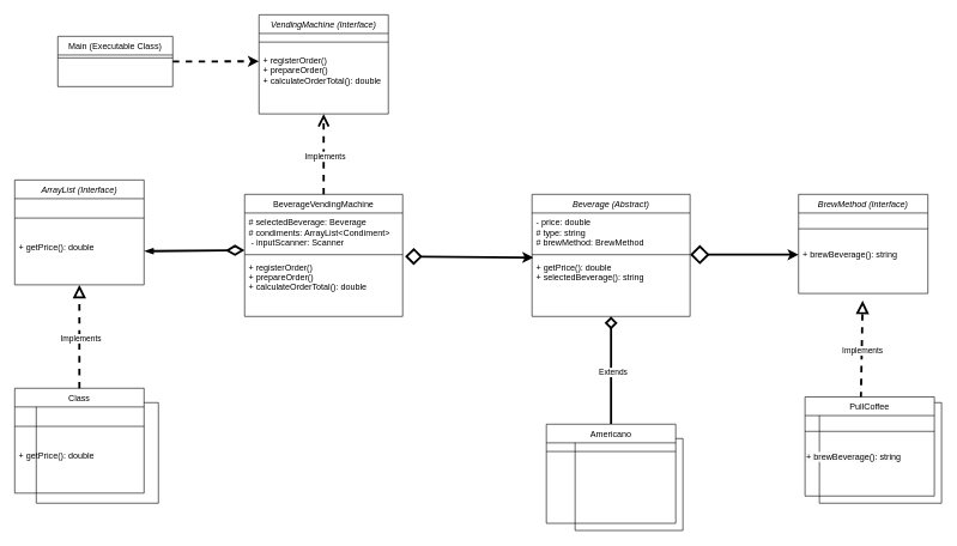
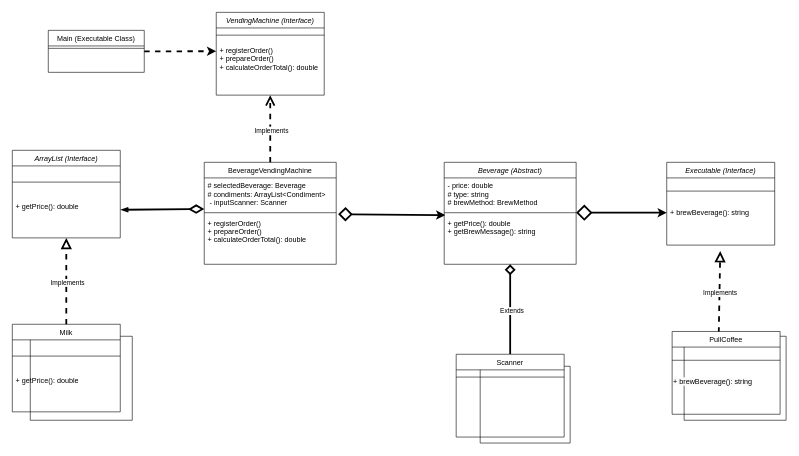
  <mxCell id="0" />
  <mxCell id="1" parent="0" />
  <mxCell id="2" value="" style="swimlane;startSize=0;" parent="1" vertex="1"><mxGeometry x="800" y="610" width="150" height="128" as="geometry" /></mxCell>
  <mxCell id="3" value="" style="swimlane;startSize=0;" parent="1" vertex="1"><mxGeometry x="1140" y="560" width="170" height="140" as="geometry" /></mxCell>
  <mxCell id="4" value="" style="swimlane;startSize=0;" parent="1" vertex="1"><mxGeometry x="50" y="560" width="170" height="140" as="geometry" /></mxCell>
  <mxCell id="5" value="Main (Executable Class)" style="swimlane;fontStyle=0;align=center;verticalAlign=top;childLayout=stackLayout;horizontal=1;startSize=26;horizontalStack=0;resizeParent=1;resizeLast=0;collapsible=1;marginBottom=0;rounded=0;shadow=0;strokeWidth=1;" parent="1" vertex="1"><mxGeometry x="80" y="50" width="160" height="70" as="geometry"><mxRectangle x="340" y="380" width="170" height="26" as="alternateBounds" /></mxGeometry></mxCell>
  <mxCell id="6" value="" style="line;html=1;strokeWidth=1;align=left;verticalAlign=middle;spacingTop=-1;spacingLeft=3;spacingRight=3;rotatable=0;labelPosition=right;points=[];portConstraint=eastwest;" parent="5" vertex="1"><mxGeometry y="26" width="160" height="8" as="geometry" /></mxCell>
  <mxCell id="7" value="BeverageVendingMachine" style="swimlane;fontStyle=0;align=center;verticalAlign=top;childLayout=stackLayout;horizontal=1;startSize=26;horizontalStack=0;resizeParent=1;resizeLast=0;collapsible=1;marginBottom=0;rounded=0;shadow=0;strokeWidth=1;" parent="1" vertex="1"><mxGeometry x="340" y="270" width="220" height="170" as="geometry"><mxRectangle x="130" y="380" width="160" height="26" as="alternateBounds" /></mxGeometry></mxCell>
  <mxCell id="8" value="# selectedBeverage: Beverage&#10;# condiments: ArrayList&lt;Condiment&gt;&#10; - inputScanner: Scanner" style="text;align=left;verticalAlign=top;spacingLeft=4;spacingRight=4;overflow=hidden;rotatable=0;points=[[0,0.5],[1,0.5]];portConstraint=eastwest;" parent="7" vertex="1"><mxGeometry y="26" width="220" height="54" as="geometry" /></mxCell>
  <mxCell id="9" value="" style="line;html=1;strokeWidth=1;align=left;verticalAlign=middle;spacingTop=-1;spacingLeft=3;spacingRight=3;rotatable=0;labelPosition=right;points=[];portConstraint=eastwest;" parent="7" vertex="1"><mxGeometry y="80" width="220" height="8" as="geometry" /></mxCell>
  <mxCell id="10" value="+ registerOrder()&#10;+ prepareOrder()&#10;+ calculateOrderTotal(): double" style="text;align=left;verticalAlign=top;spacingLeft=4;spacingRight=4;overflow=hidden;rotatable=0;points=[[0,0.5],[1,0.5]];portConstraint=eastwest;" parent="7" vertex="1"><mxGeometry y="88" width="220" height="62" as="geometry" /></mxCell>
  <mxCell id="11" value="" style="endArrow=classic;html=1;rounded=0;entryX=-0.001;entryY=0.224;entryDx=0;entryDy=0;dashed=1;exitX=1;exitY=0.5;exitDx=0;exitDy=0;entryPerimeter=0;strokeWidth=3;" parent="1" source="5" target="14" edge="1"><mxGeometry width="50" height="50" relative="1" as="geometry"><mxPoint x="240" y="230" as="sourcePoint" /><mxPoint x="320" y="180" as="targetPoint" /></mxGeometry></mxCell>
  <mxCell id="12" value="VendingMachine (Interface)" style="swimlane;fontStyle=2;align=center;verticalAlign=top;childLayout=stackLayout;horizontal=1;startSize=26;horizontalStack=0;resizeParent=1;resizeLast=0;collapsible=1;marginBottom=0;rounded=0;shadow=0;strokeWidth=1;" parent="1" vertex="1"><mxGeometry x="360" y="20" width="180" height="138" as="geometry"><mxRectangle x="130" y="380" width="160" height="26" as="alternateBounds" /></mxGeometry></mxCell>
  <mxCell id="13" value="" style="line;html=1;strokeWidth=1;align=left;verticalAlign=middle;spacingTop=-1;spacingLeft=3;spacingRight=3;rotatable=0;labelPosition=right;points=[];portConstraint=eastwest;" parent="12" vertex="1"><mxGeometry y="26" width="180" height="24" as="geometry" /></mxCell>
  <mxCell id="14" value="+ registerOrder()&#10;+ prepareOrder()&#10;+ calculateOrderTotal(): double" style="text;align=left;verticalAlign=top;spacingLeft=4;spacingRight=4;overflow=hidden;rotatable=0;points=[[0,0.5],[1,0.5]];portConstraint=eastwest;" parent="12" vertex="1"><mxGeometry y="50" width="180" height="66" as="geometry" /></mxCell>
  <mxCell id="15" value="" style="endArrow=open;html=1;rounded=0;exitX=0.5;exitY=0;exitDx=0;exitDy=0;entryX=0.5;entryY=1;entryDx=0;entryDy=0;dashed=1;endFill=0;strokeWidth=3;endSize=11;" parent="1" source="7" target="12" edge="1"><mxGeometry width="50" height="50" relative="1" as="geometry"><mxPoint x="270" y="150" as="sourcePoint" /><mxPoint x="320" y="100" as="targetPoint" /></mxGeometry></mxCell>
  <mxCell id="16" value="Implements" style="edgeLabel;html=1;align=center;verticalAlign=middle;resizable=0;points=[];" parent="15" vertex="1" connectable="0"><mxGeometry x="-0.029" y="-1" relative="1" as="geometry"><mxPoint as="offset" /></mxGeometry></mxCell>
  <mxCell id="17" value="ArrayList (Interface)" style="swimlane;fontStyle=2;align=center;verticalAlign=top;childLayout=stackLayout;horizontal=1;startSize=26;horizontalStack=0;resizeParent=1;resizeLast=0;collapsible=1;marginBottom=0;rounded=0;shadow=0;strokeWidth=1;" parent="1" vertex="1"><mxGeometry x="20" y="250" width="180" height="146" as="geometry"><mxRectangle x="130" y="380" width="160" height="26" as="alternateBounds" /></mxGeometry></mxCell>
  <mxCell id="18" value="" style="line;html=1;strokeWidth=1;align=left;verticalAlign=middle;spacingTop=-1;spacingLeft=3;spacingRight=3;rotatable=0;labelPosition=right;points=[];portConstraint=eastwest;" parent="17" vertex="1"><mxGeometry y="26" width="180" height="54" as="geometry" /></mxCell>
  <mxCell id="19" value="+ getPrice(): double" style="text;align=left;verticalAlign=top;spacingLeft=4;spacingRight=4;overflow=hidden;rotatable=0;points=[[0,0.5],[1,0.5]];portConstraint=eastwest;" parent="17" vertex="1"><mxGeometry y="80" width="180" height="66" as="geometry" /></mxCell>
- <mxCell id="20" value="Class" style="swimlane;fontStyle=0;align=center;verticalAlign=top;childLayout=stackLayout;horizontal=1;startSize=26;horizontalStack=0;resizeParent=1;resizeLast=0;collapsible=1;marginBottom=0;rounded=0;shadow=0;strokeWidth=1;strokeColor=default;" parent="1" vertex="1"><mxGeometry x="20" y="540" width="180" height="146" as="geometry"><mxRectangle x="130" y="380" width="160" height="26" as="alternateBounds" /></mxGeometry></mxCell>
+ <mxCell id="20" value="Milk" style="swimlane;fontStyle=0;align=center;verticalAlign=top;childLayout=stackLayout;horizontal=1;startSize=26;horizontalStack=0;resizeParent=1;resizeLast=0;collapsible=1;marginBottom=0;rounded=0;shadow=0;strokeWidth=1;strokeColor=default;" parent="1" vertex="1"><mxGeometry x="20" y="540" width="180" height="146" as="geometry"><mxRectangle x="130" y="380" width="160" height="26" as="alternateBounds" /></mxGeometry></mxCell>
  <mxCell id="21" value="" style="line;html=1;strokeWidth=1;align=left;verticalAlign=middle;spacingTop=-1;spacingLeft=3;spacingRight=3;rotatable=0;labelPosition=right;points=[];portConstraint=eastwest;" parent="20" vertex="1"><mxGeometry y="26" width="180" height="54" as="geometry" /></mxCell>
  <mxCell id="22" value="+ getPrice(): double" style="text;align=left;verticalAlign=top;spacingLeft=4;spacingRight=4;overflow=hidden;rotatable=0;points=[[0,0.5],[1,0.5]];portConstraint=eastwest;" vertex="1" parent="20"><mxGeometry y="80" width="180" height="66" as="geometry" /></mxCell>
  <mxCell id="23" value="" style="endArrow=block;html=1;rounded=0;exitX=0.5;exitY=0;exitDx=0;exitDy=0;dashed=1;endFill=0;strokeWidth=3;endSize=11;" parent="1" edge="1" target="19" source="20"><mxGeometry width="50" height="50" relative="1" as="geometry"><mxPoint x="100" y="530" as="sourcePoint" /><mxPoint x="100" y="418" as="targetPoint" /></mxGeometry></mxCell>
  <mxCell id="24" value="Implements" style="edgeLabel;html=1;align=center;verticalAlign=middle;resizable=0;points=[];" parent="23" vertex="1" connectable="0"><mxGeometry x="-0.029" y="-1" relative="1" as="geometry"><mxPoint as="offset" /></mxGeometry></mxCell>
  <mxCell id="25" value="" style="endArrow=diamondThin;html=1;rounded=0;exitX=1.007;exitY=0.29;exitDx=0;exitDy=0;exitPerimeter=0;entryX=0;entryY=0.961;entryDx=0;entryDy=0;entryPerimeter=0;strokeWidth=3;startArrow=openThin;startFill=0;endFill=0;endSize=18;targetPerimeterSpacing=3;" parent="1" source="19" target="8" edge="1"><mxGeometry width="50" height="50" relative="1" as="geometry"><mxPoint x="260" y="430" as="sourcePoint" /><mxPoint x="310" y="380" as="targetPoint" /></mxGeometry></mxCell>
  <mxCell id="26" value="Beverage (Abstract)" style="swimlane;fontStyle=2;align=center;verticalAlign=top;childLayout=stackLayout;horizontal=1;startSize=26;horizontalStack=0;resizeParent=1;resizeLast=0;collapsible=1;marginBottom=0;rounded=0;shadow=0;strokeWidth=1;" parent="1" vertex="1"><mxGeometry x="740" y="270" width="220" height="170" as="geometry"><mxRectangle x="130" y="380" width="160" height="26" as="alternateBounds" /></mxGeometry></mxCell>
  <mxCell id="27" value="- price: double&#10;# type: string&#10;# brewMethod: BrewMethod" style="text;align=left;verticalAlign=top;spacingLeft=4;spacingRight=4;overflow=hidden;rotatable=0;points=[[0,0.5],[1,0.5]];portConstraint=eastwest;" parent="26" vertex="1"><mxGeometry y="26" width="220" height="54" as="geometry" /></mxCell>
  <mxCell id="28" value="" style="line;html=1;strokeWidth=1;align=left;verticalAlign=middle;spacingTop=-1;spacingLeft=3;spacingRight=3;rotatable=0;labelPosition=right;points=[];portConstraint=eastwest;" parent="26" vertex="1"><mxGeometry y="80" width="220" height="8" as="geometry" /></mxCell>
- <mxCell id="29" value="+ getPrice(): double&#10;+ selectedBeverage(): string" style="text;align=left;verticalAlign=top;spacingLeft=4;spacingRight=4;overflow=hidden;rotatable=0;points=[[0,0.5],[1,0.5]];portConstraint=eastwest;" parent="26" vertex="1"><mxGeometry y="88" width="220" height="62" as="geometry" /></mxCell>
+ <mxCell id="29" value="+ getPrice(): double&#10;+ getBrewMessage(): string" style="text;align=left;verticalAlign=top;spacingLeft=4;spacingRight=4;overflow=hidden;rotatable=0;points=[[0,0.5],[1,0.5]];portConstraint=eastwest;" parent="26" vertex="1"><mxGeometry y="88" width="220" height="62" as="geometry" /></mxCell>
  <mxCell id="30" value="" style="endArrow=diamond;html=1;rounded=0;exitX=0.5;exitY=0;exitDx=0;exitDy=0;entryX=0.5;entryY=1;entryDx=0;entryDy=0;strokeWidth=3;endFill=0;endSize=11;" parent="1" source="39" target="26" edge="1"><mxGeometry width="50" height="50" relative="1" as="geometry"><mxPoint x="470" y="490" as="sourcePoint" /><mxPoint x="520" y="440" as="targetPoint" /></mxGeometry></mxCell>
  <mxCell id="31" value="Extends" style="edgeLabel;html=1;align=center;verticalAlign=middle;resizable=0;points=[];" parent="30" vertex="1" connectable="0"><mxGeometry x="-0.022" y="-3" relative="1" as="geometry"><mxPoint x="-1" as="offset" /></mxGeometry></mxCell>
  <mxCell id="32" value="" style="endArrow=classic;html=1;rounded=0;entryX=0.008;entryY=0;entryDx=0;entryDy=0;entryPerimeter=0;exitX=1.015;exitY=-0.025;exitDx=0;exitDy=0;exitPerimeter=0;startArrow=diamond;startFill=0;strokeWidth=3;targetPerimeterSpacing=20;sourcePerimeterSpacing=12;startSize=17;" parent="1" source="10" target="29" edge="1"><mxGeometry width="50" height="50" relative="1" as="geometry"><mxPoint x="450" y="480" as="sourcePoint" /><mxPoint x="500" y="430" as="targetPoint" /></mxGeometry></mxCell>
- <mxCell id="33" value="BrewMethod (Interface)" style="swimlane;fontStyle=2;align=center;verticalAlign=top;childLayout=stackLayout;horizontal=1;startSize=26;horizontalStack=0;resizeParent=1;resizeLast=0;collapsible=1;marginBottom=0;rounded=0;shadow=0;strokeWidth=1;" parent="1" vertex="1"><mxGeometry x="1111" y="270" width="180" height="138" as="geometry"><mxRectangle x="130" y="380" width="160" height="26" as="alternateBounds" /></mxGeometry></mxCell>
+ <mxCell id="33" value="Executable (Interface)" style="swimlane;fontStyle=2;align=center;verticalAlign=top;childLayout=stackLayout;horizontal=1;startSize=26;horizontalStack=0;resizeParent=1;resizeLast=0;collapsible=1;marginBottom=0;rounded=0;shadow=0;strokeWidth=1;" parent="1" vertex="1"><mxGeometry x="1111" y="270" width="180" height="138" as="geometry"><mxRectangle x="130" y="380" width="160" height="26" as="alternateBounds" /></mxGeometry></mxCell>
  <mxCell id="34" value="" style="line;html=1;strokeWidth=1;align=left;verticalAlign=middle;spacingTop=-1;spacingLeft=3;spacingRight=3;rotatable=0;labelPosition=right;points=[];portConstraint=eastwest;" parent="33" vertex="1"><mxGeometry y="26" width="180" height="44" as="geometry" /></mxCell>
  <mxCell id="35" value="+ brewBeverage(): string" style="text;align=left;verticalAlign=top;spacingLeft=4;spacingRight=4;overflow=hidden;rotatable=0;points=[[0,0.5],[1,0.5]];portConstraint=eastwest;" parent="33" vertex="1"><mxGeometry y="70" width="180" height="66" as="geometry" /></mxCell>
  <mxCell id="36" value="" style="endArrow=block;html=1;rounded=0;exitX=0.432;exitY=0.013;exitDx=0;exitDy=0;entryX=0.5;entryY=1;entryDx=0;entryDy=0;dashed=1;endFill=0;strokeWidth=3;endSize=11;exitPerimeter=0;" parent="1" source="41" edge="1"><mxGeometry width="50" height="50" relative="1" as="geometry"><mxPoint x="1200.23" y="530" as="sourcePoint" /><mxPoint x="1200.23" y="418" as="targetPoint" /></mxGeometry></mxCell>
  <mxCell id="37" value="Implements" style="edgeLabel;html=1;align=center;verticalAlign=middle;resizable=0;points=[];" parent="36" vertex="1" connectable="0"><mxGeometry x="-0.029" y="-1" relative="1" as="geometry"><mxPoint as="offset" /></mxGeometry></mxCell>
  <mxCell id="38" value="" style="endArrow=classic;html=1;rounded=0;exitX=1.015;exitY=-0.025;exitDx=0;exitDy=0;exitPerimeter=0;startArrow=diamond;startFill=0;strokeWidth=3;targetPerimeterSpacing=20;sourcePerimeterSpacing=12;entryX=0;entryY=0.212;entryDx=0;entryDy=0;startSize=20;entryPerimeter=0;" parent="1" target="35" edge="1"><mxGeometry width="50" height="50" relative="1" as="geometry"><mxPoint x="960" y="354" as="sourcePoint" /><mxPoint x="1100" y="356" as="targetPoint" /></mxGeometry></mxCell>
- <mxCell id="39" value="Americano" style="swimlane;fontStyle=0;align=center;verticalAlign=top;childLayout=stackLayout;horizontal=1;startSize=26;horizontalStack=0;resizeParent=1;resizeLast=0;collapsible=1;marginBottom=0;rounded=0;shadow=0;strokeWidth=1;" parent="1" vertex="1"><mxGeometry x="760" y="590" width="180" height="138" as="geometry"><mxRectangle x="130" y="380" width="160" height="26" as="alternateBounds" /></mxGeometry></mxCell>
+ <mxCell id="39" value="Scanner" style="swimlane;fontStyle=0;align=center;verticalAlign=top;childLayout=stackLayout;horizontal=1;startSize=26;horizontalStack=0;resizeParent=1;resizeLast=0;collapsible=1;marginBottom=0;rounded=0;shadow=0;strokeWidth=1;" parent="1" vertex="1"><mxGeometry x="760" y="590" width="180" height="138" as="geometry"><mxRectangle x="130" y="380" width="160" height="26" as="alternateBounds" /></mxGeometry></mxCell>
  <mxCell id="40" value="" style="line;html=1;strokeWidth=1;align=left;verticalAlign=middle;spacingTop=-1;spacingLeft=3;spacingRight=3;rotatable=0;labelPosition=right;points=[];portConstraint=eastwest;" parent="39" vertex="1"><mxGeometry y="26" width="180" height="24" as="geometry" /></mxCell>
  <mxCell id="41" value="PullCoffee" style="swimlane;fontStyle=0;align=center;verticalAlign=top;childLayout=stackLayout;horizontal=1;startSize=26;horizontalStack=0;resizeParent=1;resizeLast=0;collapsible=1;marginBottom=0;rounded=0;shadow=0;strokeWidth=1;" parent="1" vertex="1"><mxGeometry x="1120" y="552" width="180" height="138" as="geometry"><mxRectangle x="130" y="380" width="160" height="26" as="alternateBounds" /></mxGeometry></mxCell>
  <mxCell id="42" value="" style="line;html=1;strokeWidth=1;align=left;verticalAlign=middle;spacingTop=-1;spacingLeft=3;spacingRight=3;rotatable=0;labelPosition=right;points=[];portConstraint=eastwest;" parent="41" vertex="1"><mxGeometry y="26" width="180" height="44" as="geometry" /></mxCell>
  <mxCell id="43" value="&lt;span style=&quot;color: rgb(0, 0, 0); font-family: Helvetica; font-size: 12px; font-style: normal; font-variant-ligatures: normal; font-variant-caps: normal; font-weight: 400; letter-spacing: normal; orphans: 2; text-align: left; text-indent: 0px; text-transform: none; widows: 2; word-spacing: 0px; -webkit-text-stroke-width: 0px; background-color: rgb(251, 251, 251); text-decoration-thickness: initial; text-decoration-style: initial; text-decoration-color: initial; float: none; display: inline !important;&quot;&gt;+ brewBeverage(): string&lt;/span&gt;" style="text;whiteSpace=wrap;html=1;" vertex="1" parent="41"><mxGeometry y="70" width="180" height="40" as="geometry" /></mxCell>
